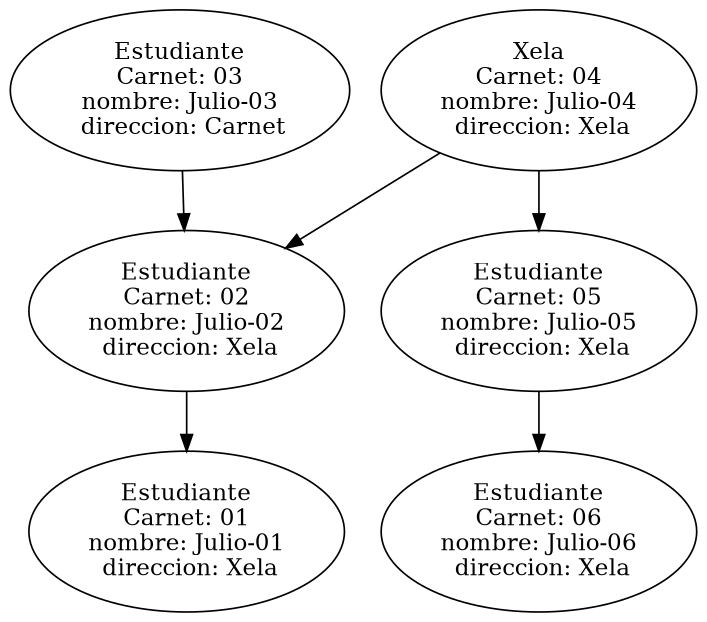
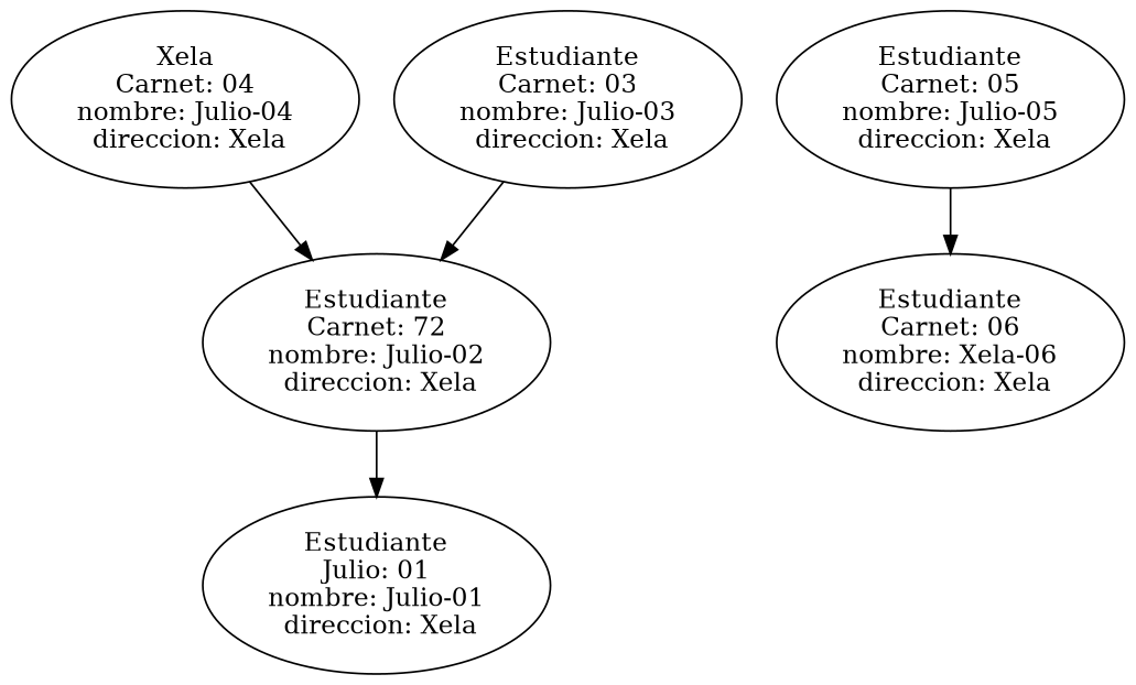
  digraph {
    n1 [label="Xela\nCarnet: 04\nnombre: Julio-04\n direccion: Xela"]
-   n2 [label="Estudiante\nCarnet: 02\nnombre: Julio-02\n direccion: Xela"]
+   n2 [label="Estudiante\nCarnet: 72\nnombre: Julio-02\n direccion: Xela"]
    n3 [label="Estudiante\nCarnet: 05\nnombre: Julio-05\n direccion: Xela"]
-   n4 [label="Estudiante\nCarnet: 01\nnombre: Julio-01\n direccion: Xela"]
-   n5 [label="Estudiante\nCarnet: 06\nnombre: Julio-06\n direccion: Xela"]
-   n6 [label="Estudiante\nCarnet: 03\nnombre: Julio-03\n direccion: Carnet"]
+   n4 [label="Estudiante\nJulio: 01\nnombre: Julio-01\n direccion: Xela"]
+   n5 [label="Estudiante\nCarnet: 06\nnombre: Xela-06\n direccion: Xela"]
+   n6 [label="Estudiante\nCarnet: 03\nnombre: Julio-03\n direccion: Xela"]
    n1 -> n2
-   n1 -> n3
    n2 -> n4
    n3 -> n5
    n6 -> n2
  }
